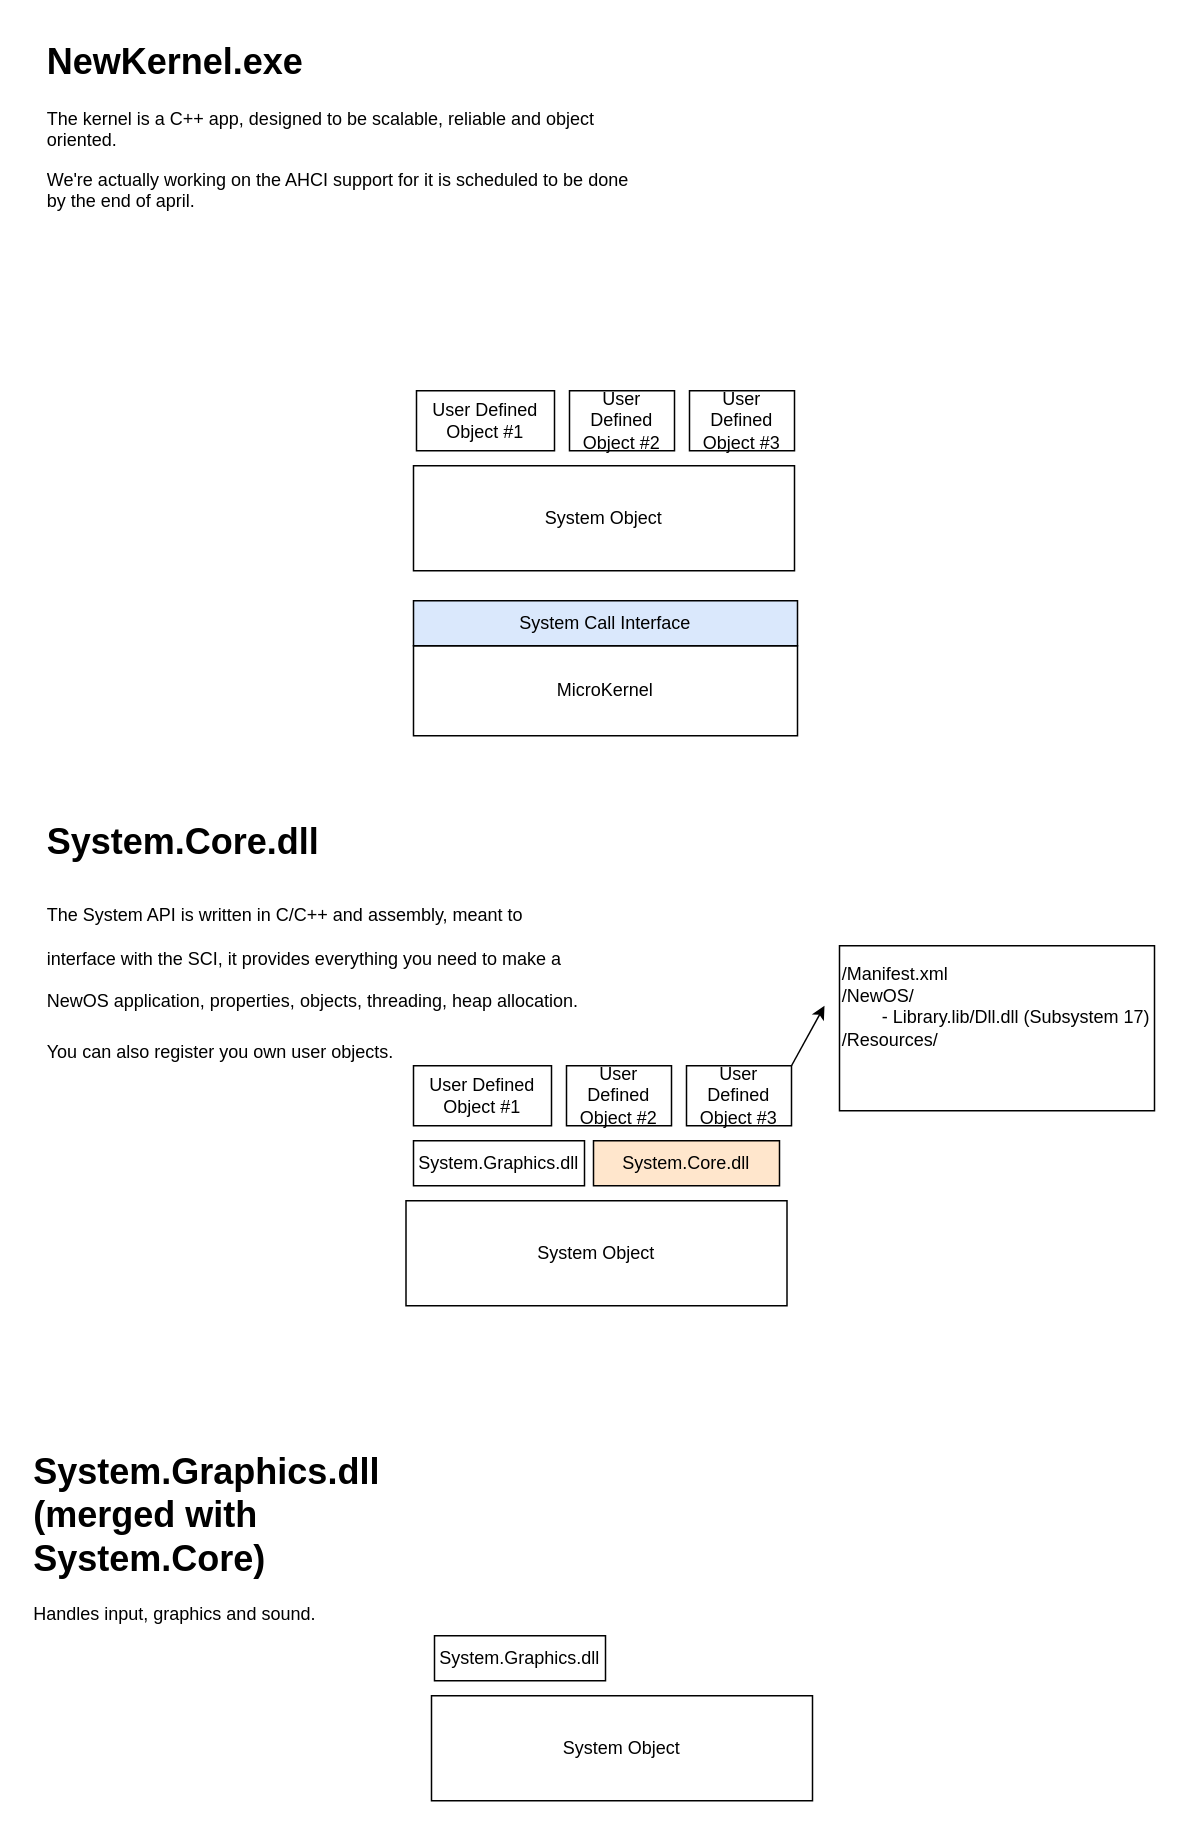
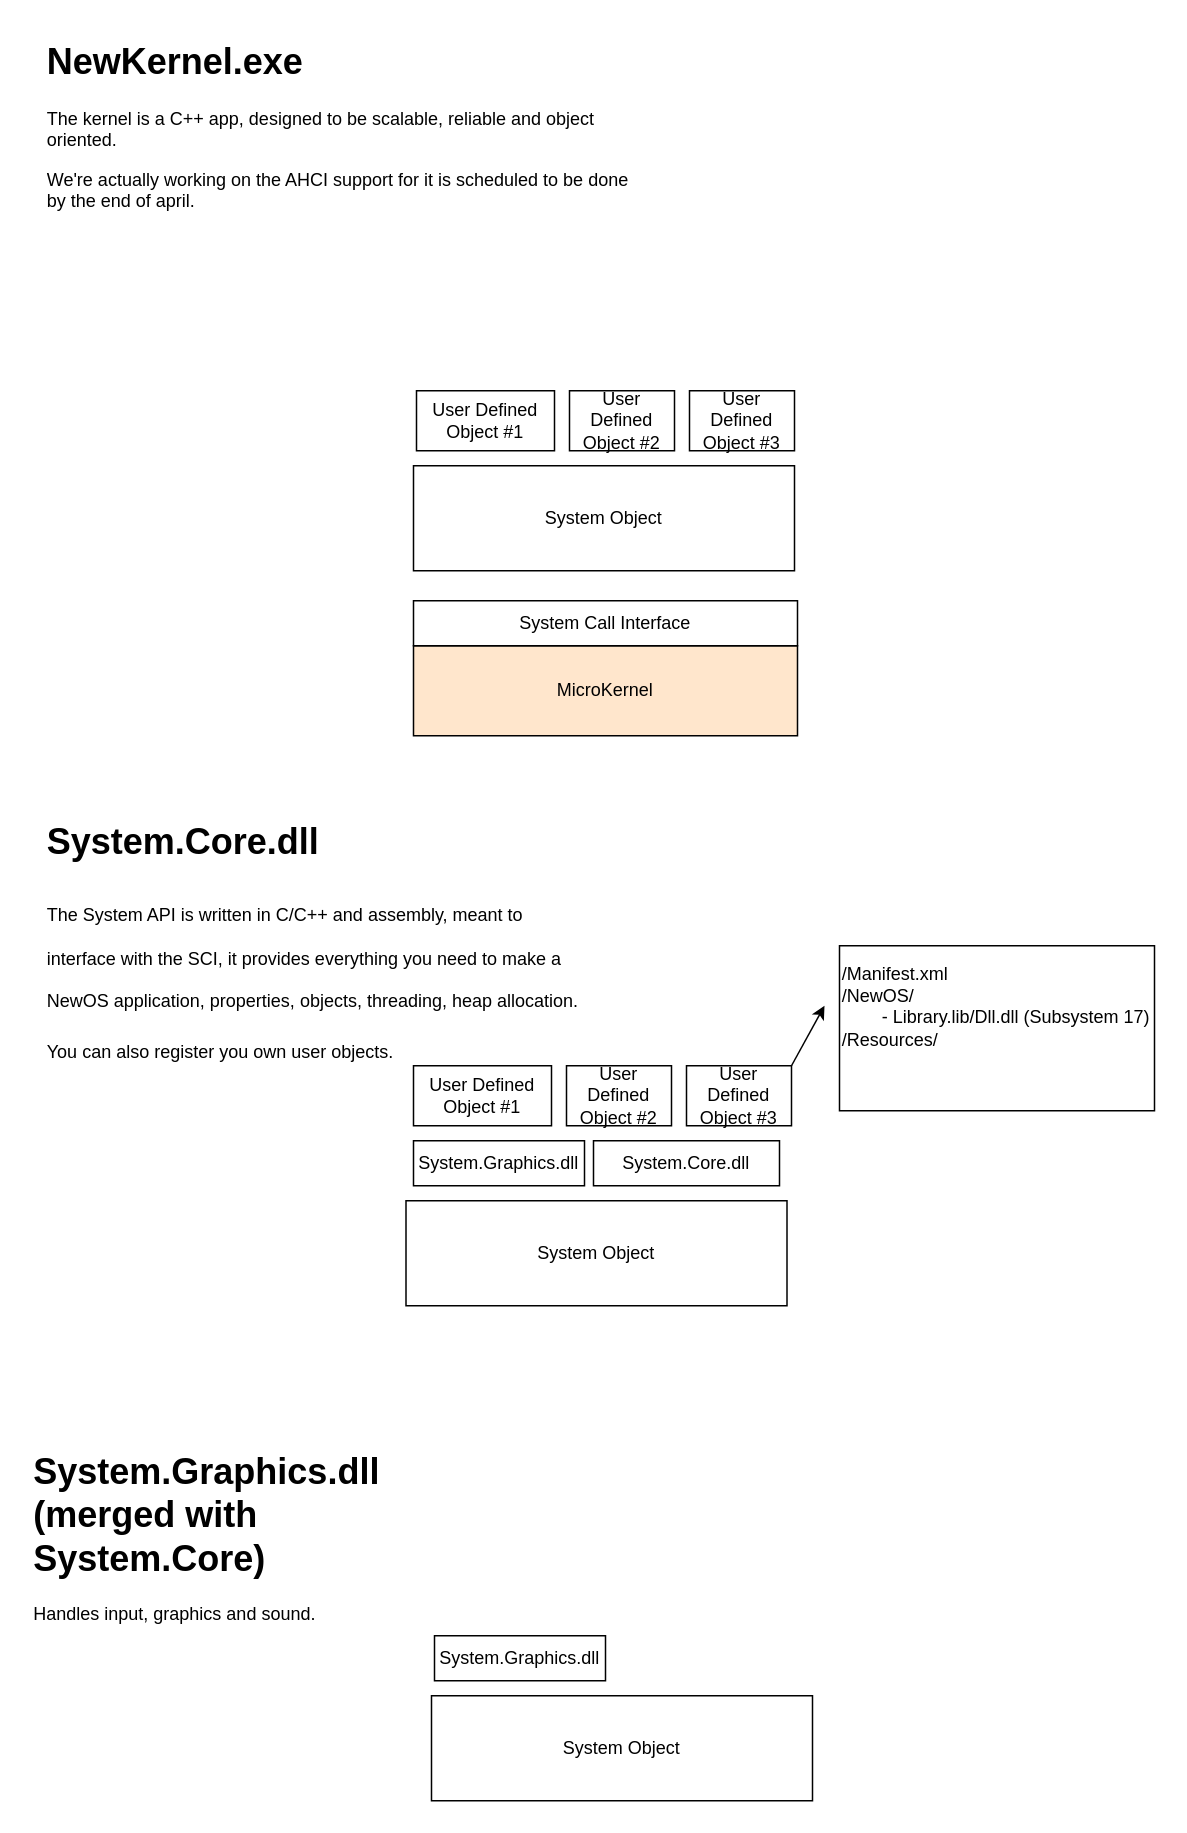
  <mxCell id="0" />
  <mxCell id="1" parent="0" />
  <mxCell id="2" value="&lt;h1 style=&quot;margin-top: 0px;&quot;&gt;NewKernel.exe&lt;/h1&gt;&lt;p&gt;The kernel is a C++ app, designed to be scalable, reliable and object oriented.&lt;/p&gt;&lt;p&gt;We're actually working on the AHCI support for it is scheduled to be done by the end of april.&lt;/p&gt;" style="text;html=1;whiteSpace=wrap;overflow=hidden;rounded=0;" parent="1" vertex="1"><mxGeometry x="29" y="20" width="400" height="120" as="geometry" /></mxCell>
- <mxCell id="3" value="MicroKernel" style="rounded=0;whiteSpace=wrap;html=1;" parent="1" vertex="1"><mxGeometry x="275" y="430" width="256" height="60" as="geometry" /></mxCell>
- <mxCell id="4" value="System Call Interface" style="rounded=0;whiteSpace=wrap;html=1;fillColor=#dae8fc;" parent="1" vertex="1"><mxGeometry x="275" y="400" width="256" height="30" as="geometry" /></mxCell>
+ <mxCell id="3" value="MicroKernel" style="rounded=0;whiteSpace=wrap;html=1;fillColor=#ffe6cc;" parent="1" vertex="1"><mxGeometry x="275" y="430" width="256" height="60" as="geometry" /></mxCell>
+ <mxCell id="4" value="System Call Interface" style="rounded=0;whiteSpace=wrap;html=1;" parent="1" vertex="1"><mxGeometry x="275" y="400" width="256" height="30" as="geometry" /></mxCell>
  <mxCell id="5" value="System Object" style="rounded=0;whiteSpace=wrap;html=1;" parent="1" vertex="1"><mxGeometry x="275" y="310" width="254" height="70" as="geometry" /></mxCell>
  <mxCell id="6" value="User Defined Object #1" style="rounded=0;whiteSpace=wrap;html=1;" parent="1" vertex="1"><mxGeometry x="277" y="260" width="92" height="40" as="geometry" /></mxCell>
  <mxCell id="7" value="User Defined Object #2" style="rounded=0;whiteSpace=wrap;html=1;" parent="1" vertex="1"><mxGeometry x="379" y="260" width="70" height="40" as="geometry" /></mxCell>
  <mxCell id="8" value="User Defined Object #3" style="rounded=0;whiteSpace=wrap;html=1;" parent="1" vertex="1"><mxGeometry x="459" y="260" width="70" height="40" as="geometry" /></mxCell>
  <mxCell id="9" value="&lt;h1 style=&quot;margin-top: 0px;&quot;&gt;&lt;span style=&quot;background-color: initial;&quot;&gt;System.Core.dll&lt;/span&gt;&lt;/h1&gt;&lt;h1 style=&quot;margin-top: 0px;&quot;&gt;&lt;span style=&quot;background-color: initial; font-size: 12px; font-weight: normal;&quot;&gt;The System API is written in C/C++ and assembly, meant to interface with the SCI, it provides everything you need to make a NewOS application, properties, objects, threading, heap allocation.&lt;/span&gt;&lt;br&gt;&lt;/h1&gt;&lt;div&gt;&lt;span style=&quot;background-color: initial; font-size: 12px; font-weight: normal;&quot;&gt;You can also register you own user objects.&lt;/span&gt;&lt;/div&gt;" style="text;html=1;whiteSpace=wrap;overflow=hidden;rounded=0;" parent="1" vertex="1"><mxGeometry x="29" y="540" width="360" height="190" as="geometry" /></mxCell>
  <mxCell id="10" value="System Object" style="rounded=0;whiteSpace=wrap;html=1;" parent="1" vertex="1"><mxGeometry x="270" y="800" width="254" height="70" as="geometry" /></mxCell>
  <mxCell id="11" value="User Defined Object #1" style="rounded=0;whiteSpace=wrap;html=1;" parent="1" vertex="1"><mxGeometry x="275" y="710" width="92" height="40" as="geometry" /></mxCell>
  <mxCell id="12" value="User Defined Object #2" style="rounded=0;whiteSpace=wrap;html=1;" parent="1" vertex="1"><mxGeometry x="377" y="710" width="70" height="40" as="geometry" /></mxCell>
  <mxCell id="13" value="User Defined Object #3" style="rounded=0;whiteSpace=wrap;html=1;" parent="1" vertex="1"><mxGeometry x="457" y="710" width="70" height="40" as="geometry" /></mxCell>
  <mxCell id="14" value="" style="endArrow=classic;html=1;rounded=0;exitX=1;exitY=0;exitDx=0;exitDy=0;" parent="1" source="13" edge="1"><mxGeometry width="50" height="50" relative="1" as="geometry"><mxPoint x="379" y="750" as="sourcePoint" /><mxPoint x="549" y="670" as="targetPoint" /></mxGeometry></mxCell>
  <mxCell id="15" value="/Manifest.xml&lt;div&gt;/NewOS/&lt;/div&gt;&lt;div&gt;&lt;span style=&quot;white-space: pre;&quot;&gt;&#09;&lt;/span&gt;- Library.lib/Dll.dll (Subsystem 17)&lt;/div&gt;&lt;div&gt;/Resources/&lt;/div&gt;&lt;div&gt;&lt;br&gt;&lt;/div&gt;&lt;div&gt;&lt;br&gt;&lt;/div&gt;" style="rounded=0;whiteSpace=wrap;html=1;align=left;" parent="1" vertex="1"><mxGeometry x="559" y="630" width="210" height="110" as="geometry" /></mxCell>
  <mxCell id="16" value="&lt;h1 style=&quot;margin-top: 0px;&quot;&gt;System.Graphics.dll (merged with System.Core)&lt;/h1&gt;&lt;p&gt;Handles input, graphics and sound.&lt;/p&gt;&lt;p&gt;Uses the ODF format to display graphics and sound is handled by XIFF.&lt;/p&gt;" style="text;html=1;whiteSpace=wrap;overflow=hidden;rounded=0;" vertex="1" parent="1"><mxGeometry x="20" y="960" width="250" height="120" as="geometry" /></mxCell>
  <mxCell id="17" value="System.Graphics.dll" style="rounded=0;whiteSpace=wrap;html=1;" vertex="1" parent="1"><mxGeometry x="275" y="760" width="114" height="30" as="geometry" /></mxCell>
  <mxCell id="18" value="System Object" style="rounded=0;whiteSpace=wrap;html=1;" vertex="1" parent="1"><mxGeometry x="287" y="1130" width="254" height="70" as="geometry" /></mxCell>
  <mxCell id="19" value="System.Graphics.dll" style="rounded=0;whiteSpace=wrap;html=1;" vertex="1" parent="1"><mxGeometry x="289" y="1090" width="114" height="30" as="geometry" /></mxCell>
- <mxCell id="20" value="System.Core.dll" style="rounded=0;whiteSpace=wrap;html=1;fillColor=#ffe6cc;" vertex="1" parent="1"><mxGeometry x="395" y="760" width="124" height="30" as="geometry" /></mxCell>
+ <mxCell id="20" value="System.Core.dll" style="rounded=0;whiteSpace=wrap;html=1;" vertex="1" parent="1"><mxGeometry x="395" y="760" width="124" height="30" as="geometry" /></mxCell>
